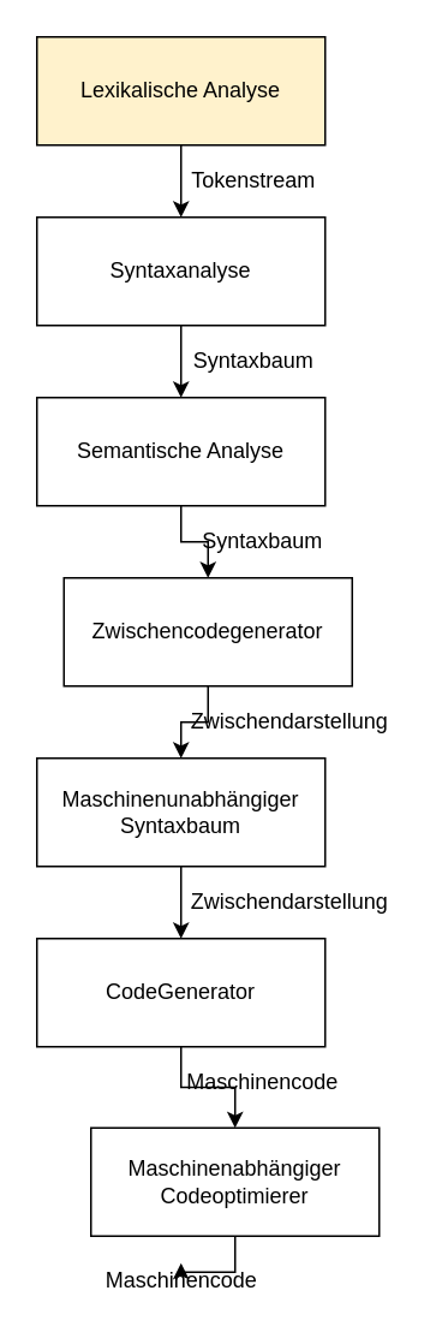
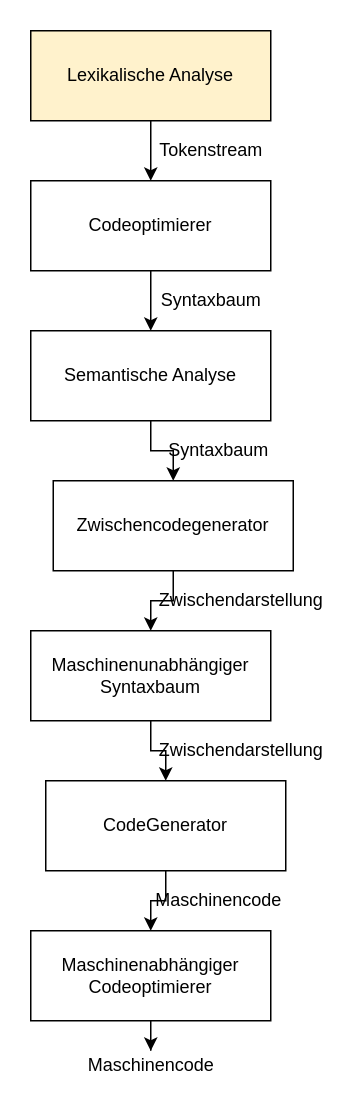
  <mxCell id="0" />
  <mxCell id="1" parent="0" />
  <mxCell id="2" style="edgeStyle=orthogonalEdgeStyle;rounded=0;orthogonalLoop=1;jettySize=auto;html=1;" edge="1" parent="1" source="3" target="5"><mxGeometry relative="1" as="geometry" /></mxCell>
  <mxCell id="3" value="Lexikalische Analyse" style="rounded=0;whiteSpace=wrap;html=1;fillColor=#fff2cc;" vertex="1" parent="1"><mxGeometry x="20" y="20" width="160" height="60" as="geometry" /></mxCell>
  <mxCell id="4" style="edgeStyle=orthogonalEdgeStyle;rounded=0;orthogonalLoop=1;jettySize=auto;html=1;entryX=0.5;entryY=0;entryDx=0;entryDy=0;" edge="1" parent="1" source="5" target="8"><mxGeometry relative="1" as="geometry" /></mxCell>
- <mxCell id="5" value="Syntaxanalyse" style="rounded=0;whiteSpace=wrap;html=1;" vertex="1" parent="1"><mxGeometry x="20" y="120" width="160" height="60" as="geometry" /></mxCell>
+ <mxCell id="5" value="Codeoptimierer" style="rounded=0;whiteSpace=wrap;html=1;" vertex="1" parent="1"><mxGeometry x="20" y="120" width="160" height="60" as="geometry" /></mxCell>
  <mxCell id="6" value="Tokenstream" style="text;html=1;align=center;verticalAlign=middle;resizable=0;points=[];autosize=1;" vertex="1" parent="1"><mxGeometry x="100" y="90" width="80" height="20" as="geometry" /></mxCell>
  <mxCell id="7" style="edgeStyle=orthogonalEdgeStyle;rounded=0;orthogonalLoop=1;jettySize=auto;html=1;entryX=0.5;entryY=0;entryDx=0;entryDy=0;" edge="1" parent="1" source="8" target="11"><mxGeometry relative="1" as="geometry" /></mxCell>
  <mxCell id="8" value="Semantische Analyse" style="rounded=0;whiteSpace=wrap;html=1;" vertex="1" parent="1"><mxGeometry x="20" y="220" width="160" height="60" as="geometry" /></mxCell>
  <mxCell id="9" value="Syntaxbaum" style="text;html=1;align=center;verticalAlign=middle;resizable=0;points=[];autosize=1;" vertex="1" parent="1"><mxGeometry x="100" y="190" width="80" height="20" as="geometry" /></mxCell>
  <mxCell id="10" style="edgeStyle=orthogonalEdgeStyle;rounded=0;orthogonalLoop=1;jettySize=auto;html=1;" edge="1" parent="1" source="11" target="14"><mxGeometry relative="1" as="geometry" /></mxCell>
  <mxCell id="11" value="Zwischencodegenerator" style="rounded=0;whiteSpace=wrap;html=1;" vertex="1" parent="1"><mxGeometry x="35" y="320" width="160" height="60" as="geometry" /></mxCell>
  <mxCell id="12" value="Syntaxbaum" style="text;html=1;align=center;verticalAlign=middle;resizable=0;points=[];autosize=1;" vertex="1" parent="1"><mxGeometry x="105" y="290" width="80" height="20" as="geometry" /></mxCell>
  <mxCell id="13" style="edgeStyle=orthogonalEdgeStyle;rounded=0;orthogonalLoop=1;jettySize=auto;html=1;entryX=0.5;entryY=0;entryDx=0;entryDy=0;" edge="1" parent="1" source="14" target="17"><mxGeometry relative="1" as="geometry" /></mxCell>
  <mxCell id="14" value="Maschinenunabhängiger Syntaxbaum" style="rounded=0;whiteSpace=wrap;html=1;" vertex="1" parent="1"><mxGeometry x="20" y="420" width="160" height="60" as="geometry" /></mxCell>
  <mxCell id="15" value="Zwischendarstellung" style="text;html=1;align=center;verticalAlign=middle;resizable=0;points=[];autosize=1;" vertex="1" parent="1"><mxGeometry x="100" y="390" width="120" height="20" as="geometry" /></mxCell>
  <mxCell id="16" style="edgeStyle=orthogonalEdgeStyle;rounded=0;orthogonalLoop=1;jettySize=auto;html=1;entryX=0.5;entryY=0;entryDx=0;entryDy=0;" edge="1" parent="1" source="17" target="20"><mxGeometry relative="1" as="geometry" /></mxCell>
- <mxCell id="17" value="CodeGenerator" style="rounded=0;whiteSpace=wrap;html=1;" vertex="1" parent="1"><mxGeometry x="20" y="520" width="160" height="60" as="geometry" /></mxCell>
+ <mxCell id="17" value="CodeGenerator" style="rounded=0;whiteSpace=wrap;html=1;" vertex="1" parent="1"><mxGeometry x="30" y="520" width="160" height="60" as="geometry" /></mxCell>
  <mxCell id="18" value="Zwischendarstellung" style="text;html=1;align=center;verticalAlign=middle;resizable=0;points=[];autosize=1;" vertex="1" parent="1"><mxGeometry x="100" y="490" width="120" height="20" as="geometry" /></mxCell>
  <mxCell id="19" style="edgeStyle=orthogonalEdgeStyle;rounded=0;orthogonalLoop=1;jettySize=auto;html=1;" edge="1" parent="1" source="20" target="22"><mxGeometry relative="1" as="geometry" /></mxCell>
- <mxCell id="20" value="Maschinenabhängiger&lt;br&gt;Codeoptimierer" style="rounded=0;whiteSpace=wrap;html=1;" vertex="1" parent="1"><mxGeometry x="50" y="625" width="160" height="60" as="geometry" /></mxCell>
+ <mxCell id="20" value="Maschinenabhängiger&lt;br&gt;Codeoptimierer" style="rounded=0;whiteSpace=wrap;html=1;" vertex="1" parent="1"><mxGeometry x="20" y="620" width="160" height="60" as="geometry" /></mxCell>
  <mxCell id="21" value="Maschinencode" style="text;html=1;align=center;verticalAlign=middle;resizable=0;points=[];autosize=1;" vertex="1" parent="1"><mxGeometry x="95" y="590" width="100" height="20" as="geometry" /></mxCell>
  <mxCell id="22" value="Maschinencode" style="text;html=1;align=center;verticalAlign=middle;resizable=0;points=[];autosize=1;" vertex="1" parent="1"><mxGeometry x="50" y="700" width="100" height="20" as="geometry" /></mxCell>
